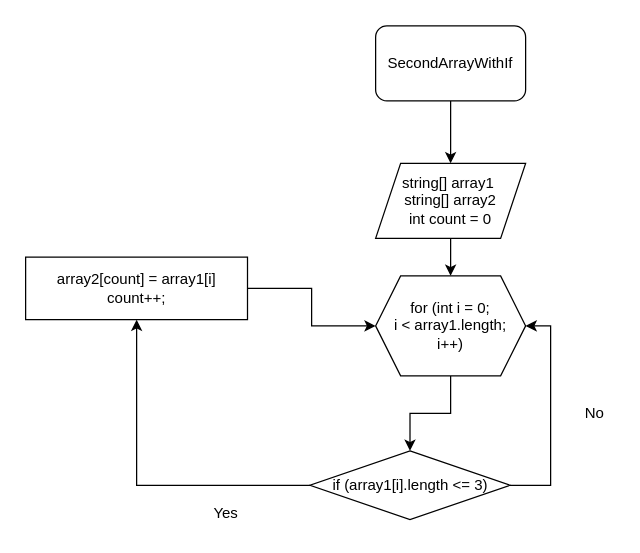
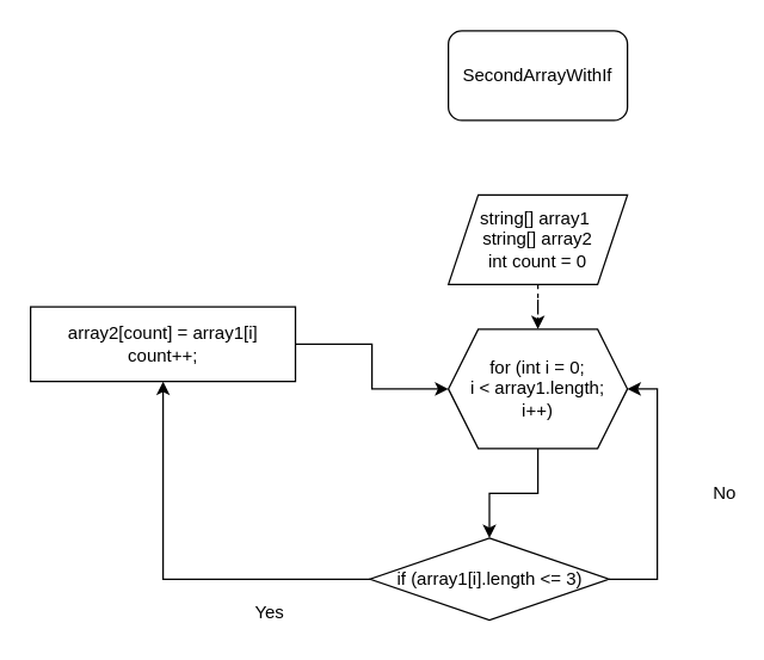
  <mxCell id="0" />
  <mxCell id="1" parent="0" />
- <mxCell id="2" value="" style="edgeStyle=orthogonalEdgeStyle;rounded=0;orthogonalLoop=1;jettySize=auto;html=1;" parent="1" source="3" target="5" edge="1"><mxGeometry relative="1" as="geometry" /></mxCell>
  <mxCell id="3" value="SecondArrayWithIf" style="rounded=1;whiteSpace=wrap;html=1;" parent="1" vertex="1"><mxGeometry x="300" y="20" width="120" height="60" as="geometry" /></mxCell>
- <mxCell id="4" value="" style="edgeStyle=orthogonalEdgeStyle;rounded=0;orthogonalLoop=1;jettySize=auto;html=1;" parent="1" source="5" target="7" edge="1"><mxGeometry relative="1" as="geometry" /></mxCell>
+ <mxCell id="4" value="" style="edgeStyle=orthogonalEdgeStyle;rounded=0;orthogonalLoop=1;jettySize=auto;html=1;dashed=1;" parent="1" source="5" target="7" edge="1"><mxGeometry relative="1" as="geometry" /></mxCell>
  <mxCell id="5" value="string[] array1&amp;nbsp;&lt;br&gt;string[] array2&lt;br&gt;int count = 0" style="shape=parallelogram;perimeter=parallelogramPerimeter;whiteSpace=wrap;html=1;fixedSize=1;" parent="1" vertex="1"><mxGeometry x="300" y="130" width="120" height="60" as="geometry" /></mxCell>
  <mxCell id="6" value="" style="edgeStyle=orthogonalEdgeStyle;rounded=0;orthogonalLoop=1;jettySize=auto;html=1;" parent="1" source="7" target="10" edge="1"><mxGeometry relative="1" as="geometry" /></mxCell>
  <mxCell id="7" value="for (int i = 0;&lt;br&gt;i &amp;lt; array1.length;&lt;br&gt;i++)" style="shape=hexagon;perimeter=hexagonPerimeter2;whiteSpace=wrap;html=1;fixedSize=1;" parent="1" vertex="1"><mxGeometry x="300" y="220" width="120" height="80" as="geometry" /></mxCell>
  <mxCell id="8" value="" style="edgeStyle=orthogonalEdgeStyle;rounded=0;orthogonalLoop=1;jettySize=auto;html=1;" parent="1" source="10" target="12" edge="1"><mxGeometry relative="1" as="geometry" /></mxCell>
  <mxCell id="9" style="edgeStyle=orthogonalEdgeStyle;rounded=0;orthogonalLoop=1;jettySize=auto;html=1;exitX=1;exitY=0.5;exitDx=0;exitDy=0;entryX=1;entryY=0.5;entryDx=0;entryDy=0;" edge="1" parent="1" source="10" target="7"><mxGeometry relative="1" as="geometry" /></mxCell>
  <mxCell id="10" value="if (array1[i].length &amp;lt;= 3)" style="rhombus;whiteSpace=wrap;html=1;" parent="1" vertex="1"><mxGeometry x="247.5" y="360" width="160" height="55" as="geometry" /></mxCell>
  <mxCell id="11" value="" style="edgeStyle=orthogonalEdgeStyle;rounded=0;orthogonalLoop=1;jettySize=auto;html=1;" parent="1" source="12" target="7" edge="1"><mxGeometry relative="1" as="geometry" /></mxCell>
  <mxCell id="12" value="array2[count] = array1[i]&lt;br&gt;count++;" style="whiteSpace=wrap;html=1;" parent="1" vertex="1"><mxGeometry x="20" y="205" width="177.5" height="50" as="geometry" /></mxCell>
  <mxCell id="13" value="Yes" style="text;html=1;align=center;verticalAlign=middle;resizable=0;points=[];autosize=1;strokeColor=none;fillColor=none;" parent="1" vertex="1"><mxGeometry x="160" y="400" width="40" height="20" as="geometry" /></mxCell>
- <mxCell id="14" value="No" style="text;html=1;align=center;verticalAlign=middle;resizable=0;points=[];autosize=1;strokeColor=none;fillColor=none;" parent="1" vertex="1"><mxGeometry x="460" y="320" width="30" height="20" as="geometry" /></mxCell>
+ <mxCell id="14" value="No" style="text;html=1;align=center;verticalAlign=middle;resizable=0;points=[];autosize=1;strokeColor=none;fillColor=none;" parent="1" vertex="1"><mxGeometry x="470" y="320" width="30" height="20" as="geometry" /></mxCell>
